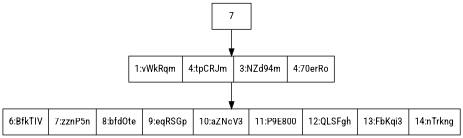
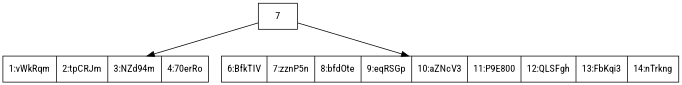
  digraph {
    fontname="Roboto Condensed"
    node [fontname="Roboto Condensed" shape=record]
    edge [fontname="Roboto Condensed"]
    n1 [label=7]
-   n2 [label="1:vWkRqm | 4:tpCRJm | 3:NZd94m | 4:70erRo"]
+   n2 [label="1:vWkRqm | 2:tpCRJm | 3:NZd94m | 4:70erRo"]
    n3 [label="6:BfkTIV | 7:zznP5n | 8:bfdOte | 9:eqRSGp | 10:aZNcV3 | 11:P9E800 | 12:QLSFgh | 13:FbKqi3 | 14:nTrkng"]
    n1 -> n2
-   n2 -> n3
+   n1 -> n3
  }
